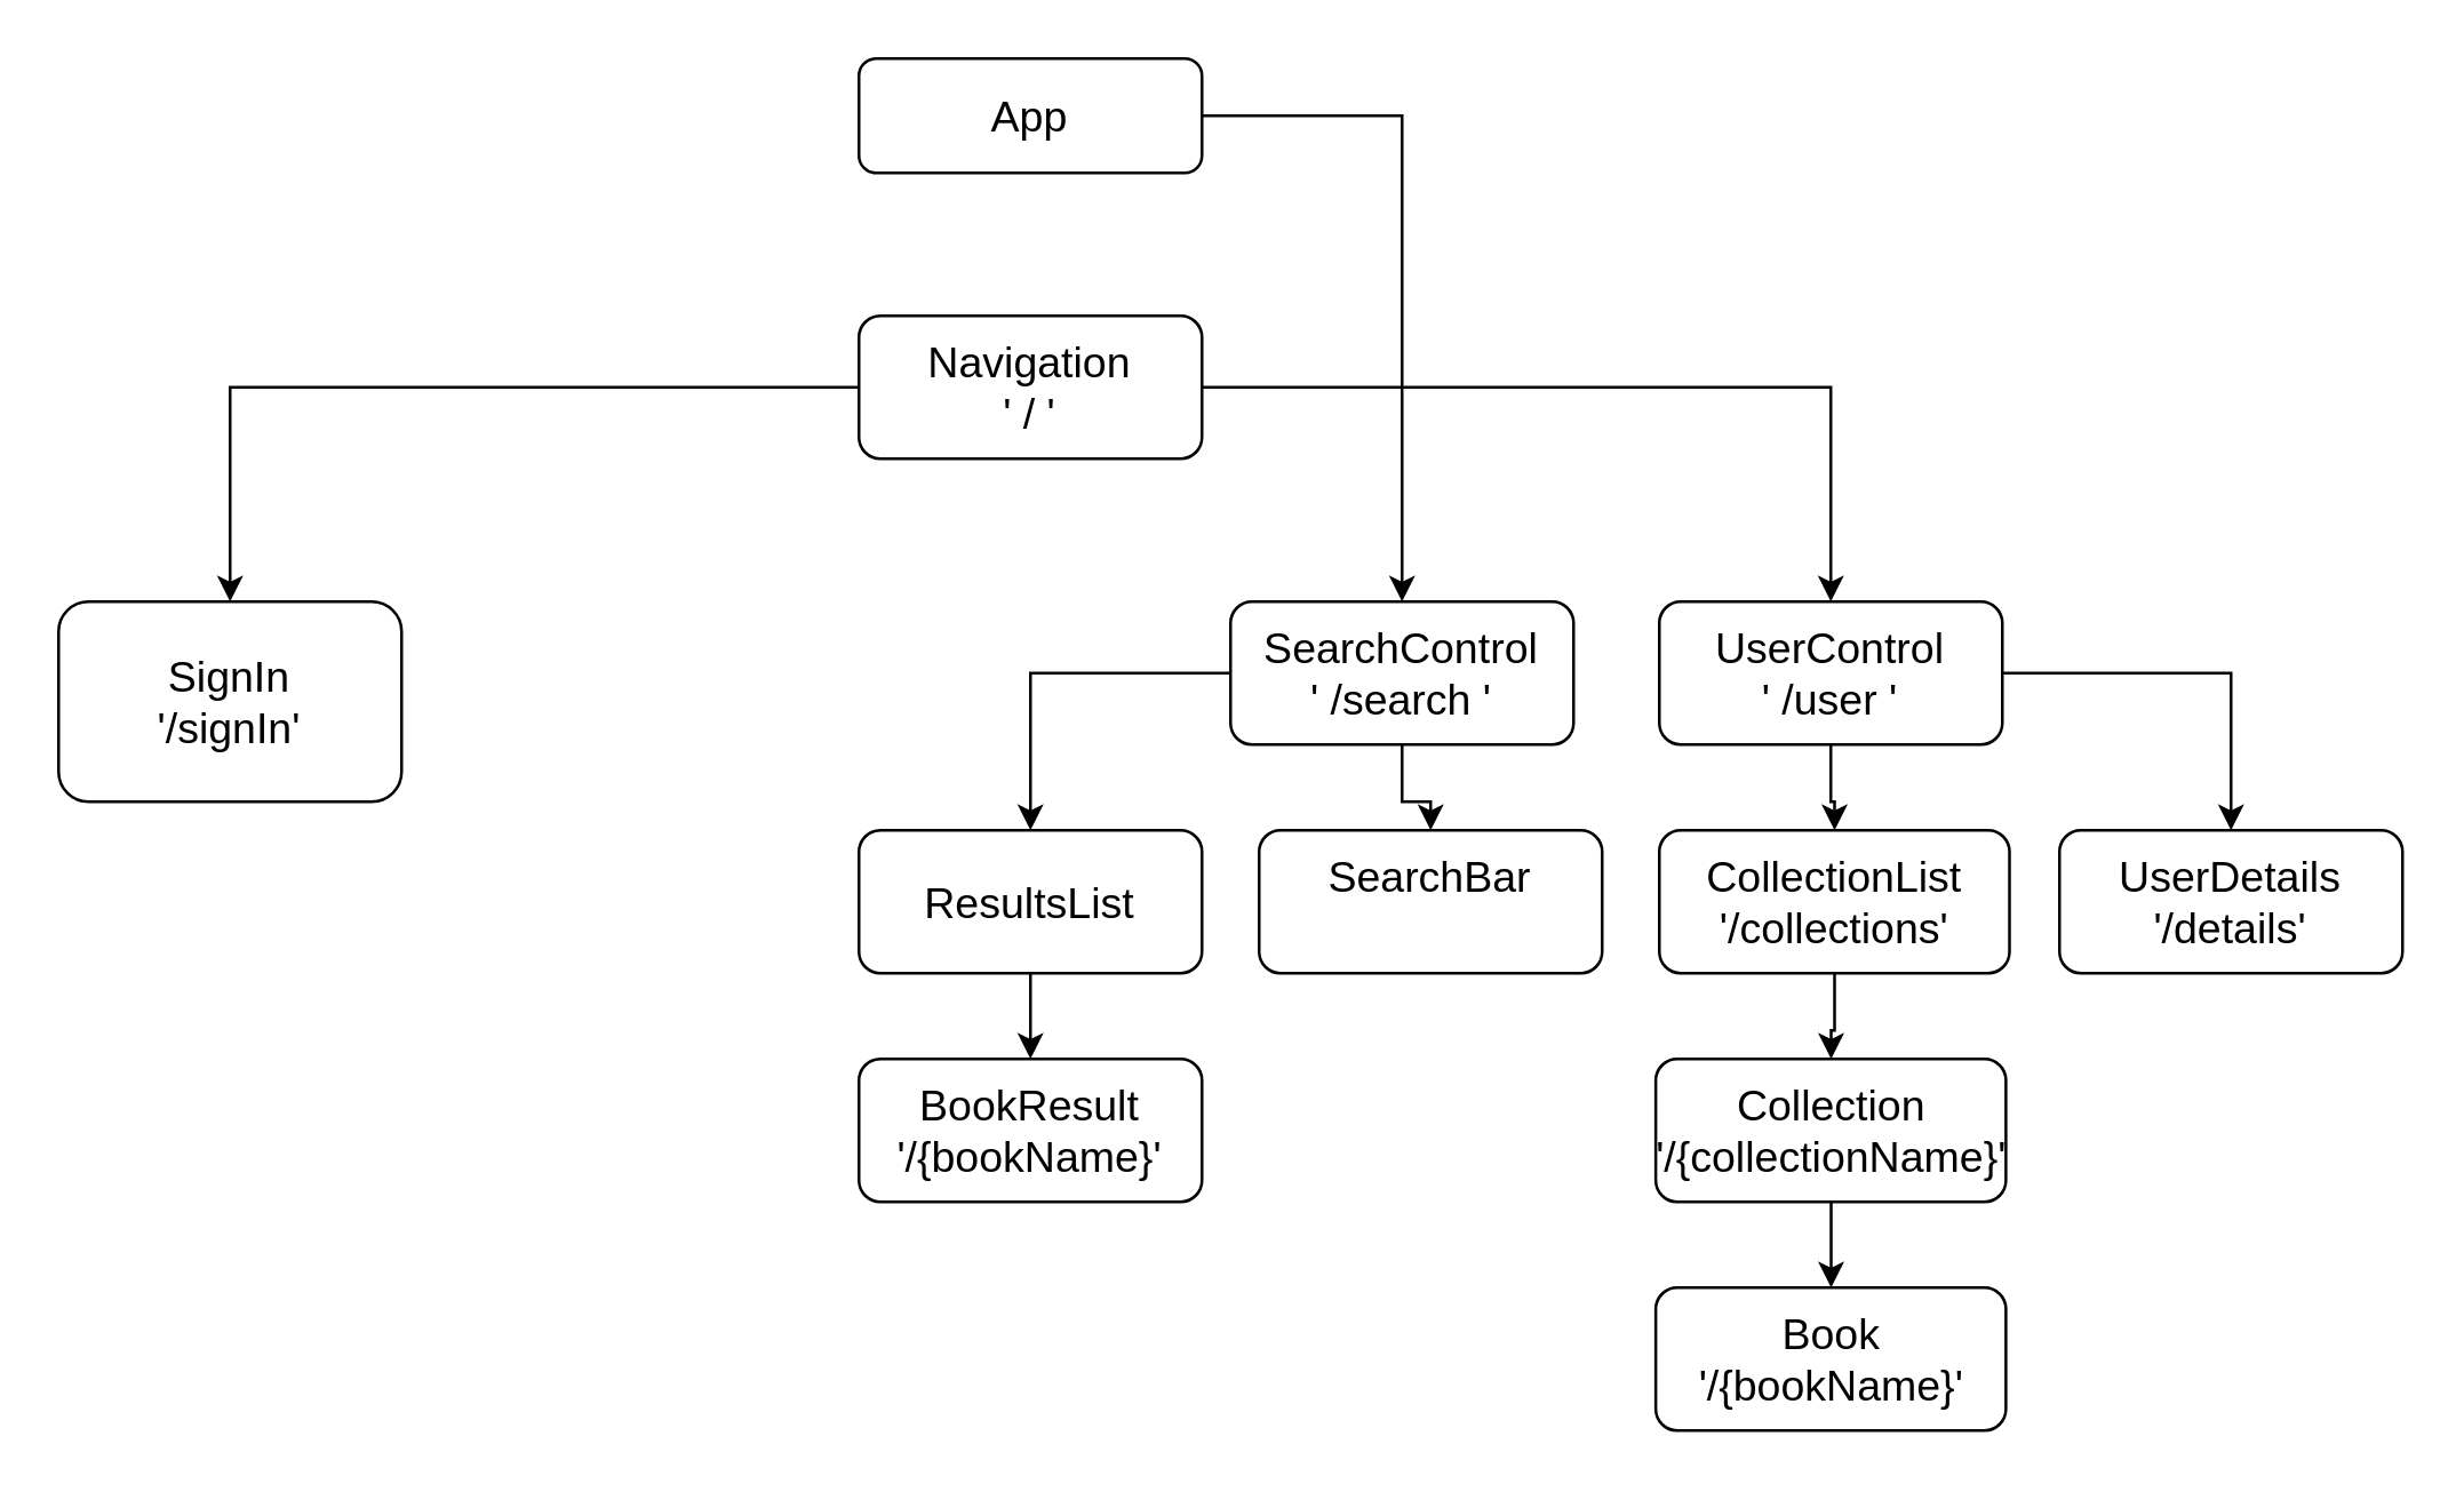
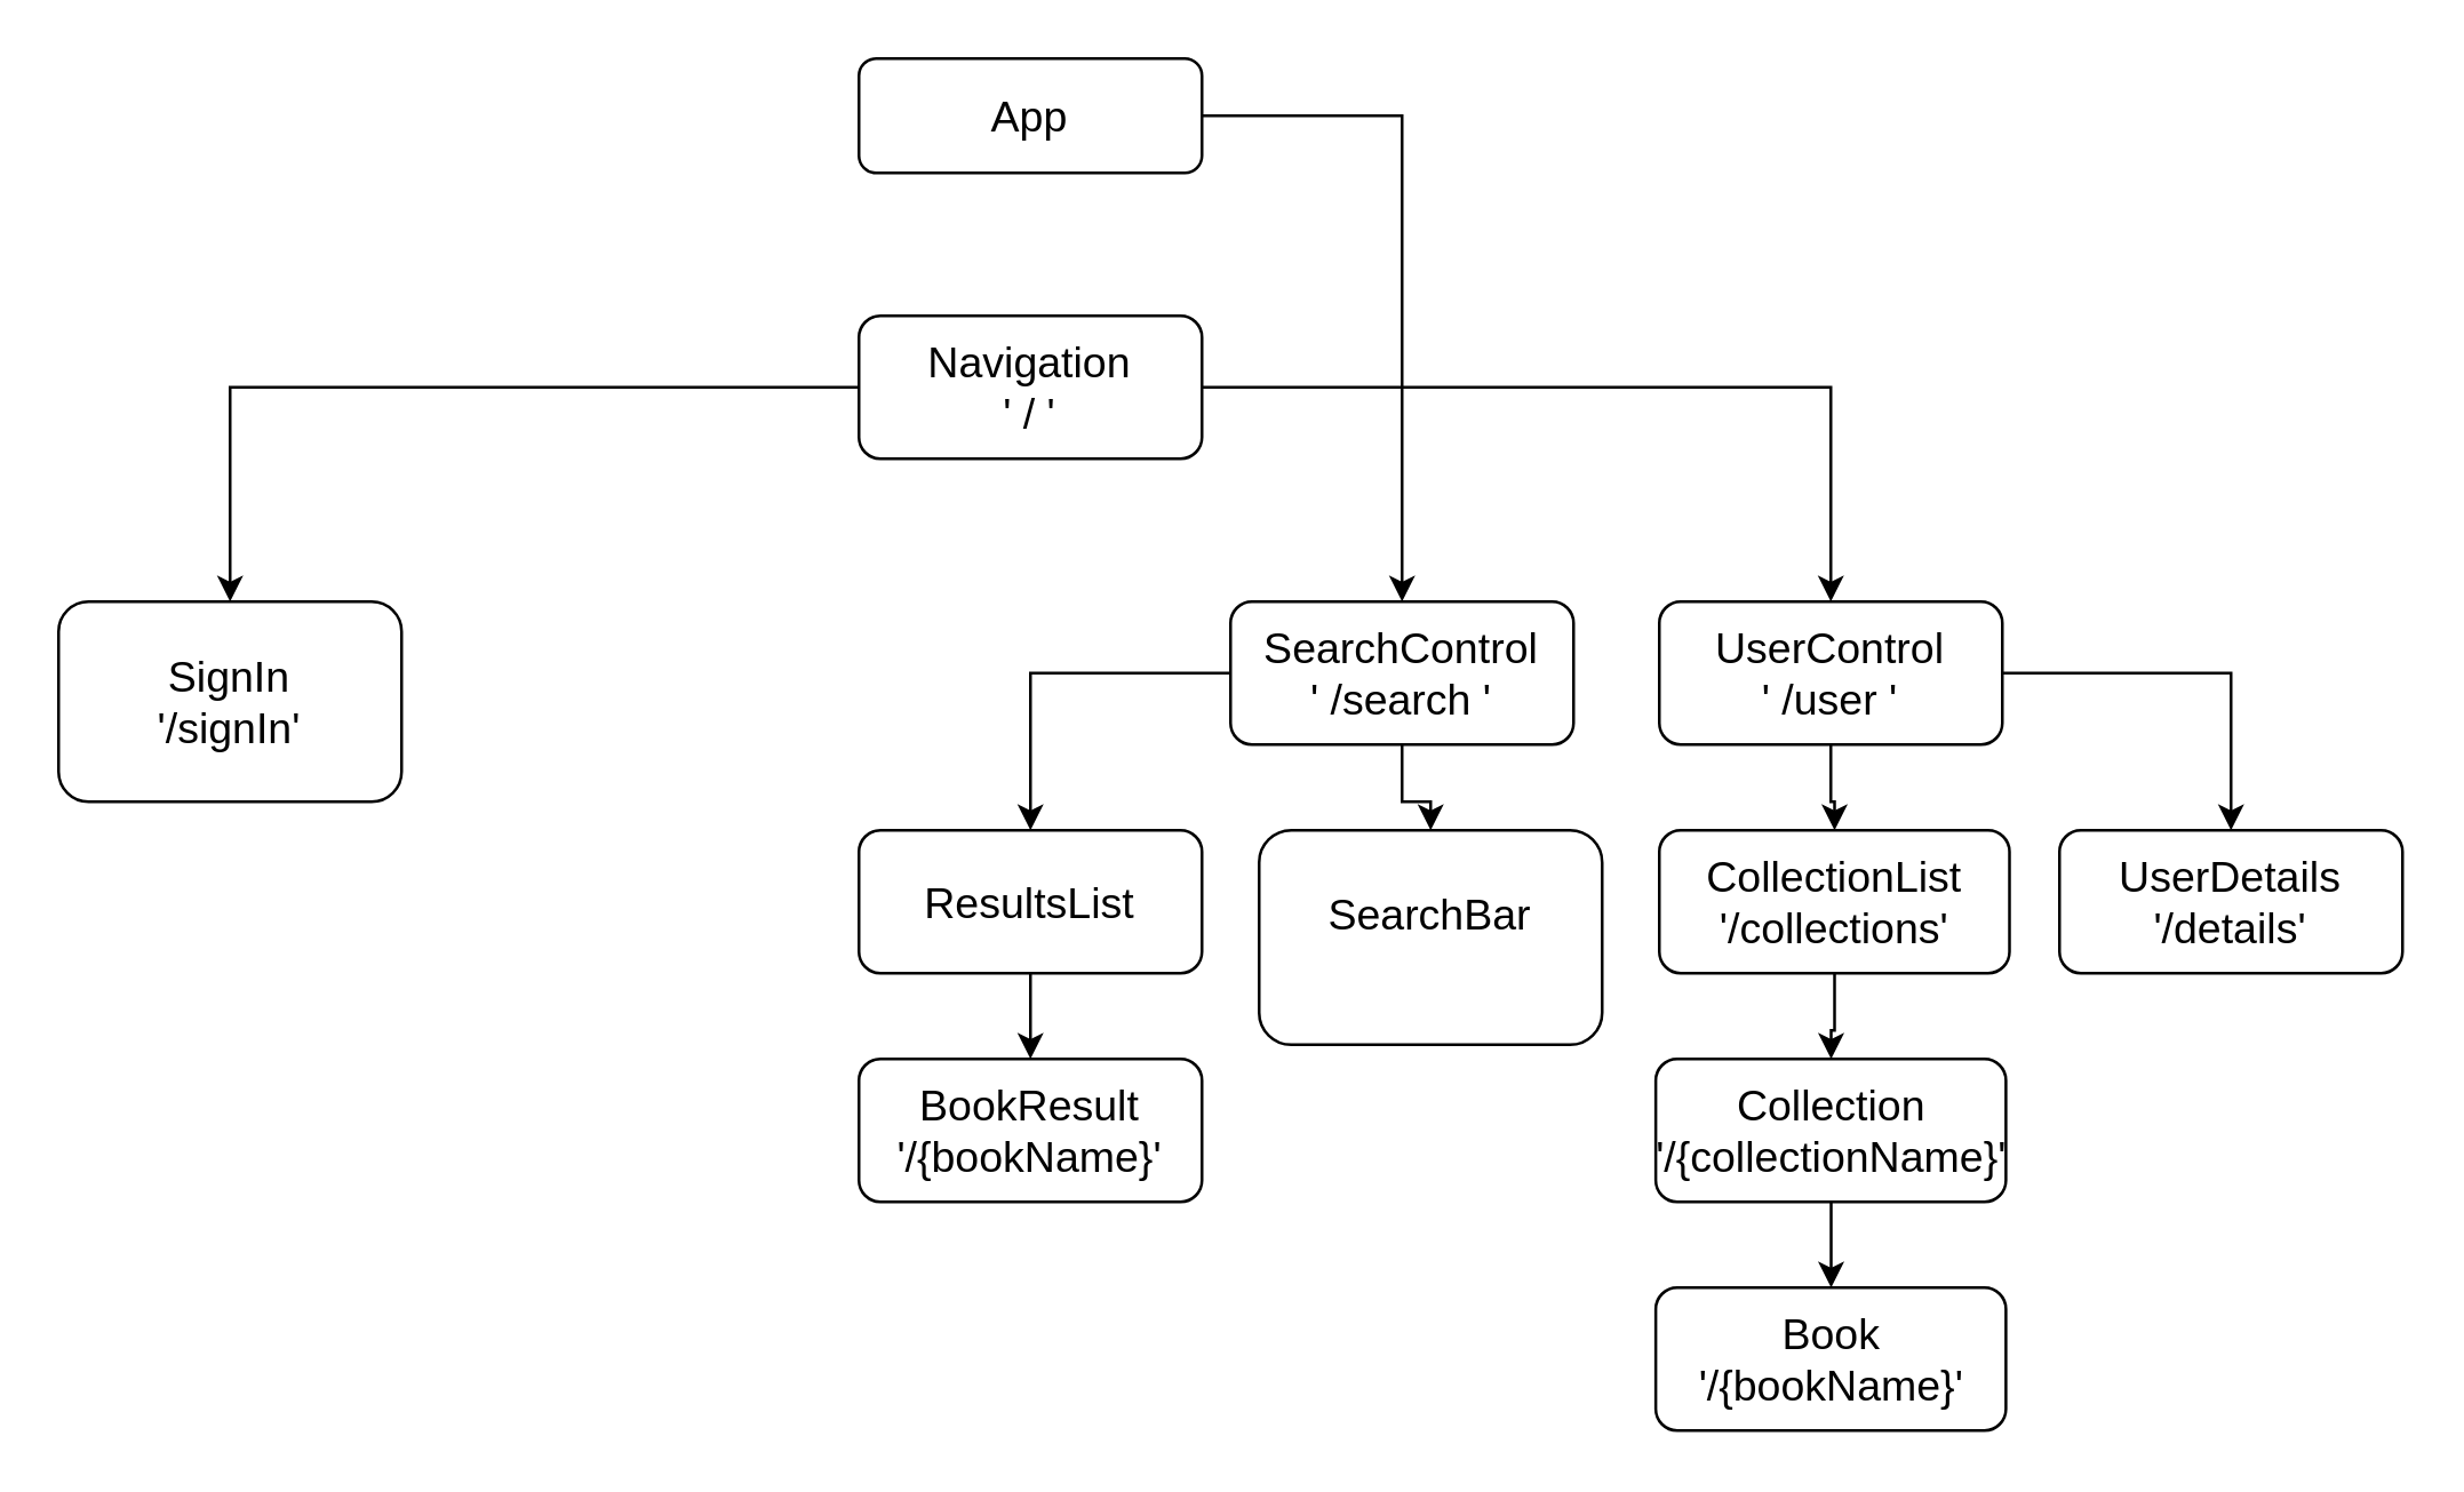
  <mxCell id="0" />
  <mxCell id="1" parent="0" />
  <mxCell id="2" style="edgeStyle=orthogonalEdgeStyle;rounded=0;orthogonalLoop=1;jettySize=auto;html=1;entryX=0.5;entryY=0;entryDx=0;entryDy=0;" edge="1" parent="1" source="4" target="20"><mxGeometry relative="1" as="geometry" /></mxCell>
  <mxCell id="3" style="edgeStyle=orthogonalEdgeStyle;rounded=0;orthogonalLoop=1;jettySize=auto;html=1;" edge="1" parent="1" source="4" target="22"><mxGeometry relative="1" as="geometry" /></mxCell>
  <mxCell id="4" value="&lt;div&gt;SearchControl&lt;/div&gt;&lt;div&gt;' /search '&lt;br&gt;&lt;/div&gt;" style="rounded=1;whiteSpace=wrap;html=1;fontSize=15;" parent="1" vertex="1"><mxGeometry x="430" y="210" width="120" height="50" as="geometry" /></mxCell>
  <mxCell id="5" value="" style="edgeStyle=orthogonalEdgeStyle;rounded=0;orthogonalLoop=1;jettySize=auto;html=1;fontSize=15;" parent="1" source="6" target="4" edge="1"><mxGeometry relative="1" as="geometry" /></mxCell>
  <mxCell id="6" value="App" style="rounded=1;whiteSpace=wrap;html=1;fontSize=15;" parent="1" vertex="1"><mxGeometry x="300" y="20" width="120" height="40" as="geometry" /></mxCell>
  <mxCell id="7" value="&lt;div&gt;SignIn&lt;br&gt;&lt;/div&gt;&lt;div&gt;'/signIn'&lt;br&gt;&lt;/div&gt;" style="rounded=1;whiteSpace=wrap;html=1;fontSize=15;" vertex="1" parent="1"><mxGeometry x="20" y="210" width="120" height="70" as="geometry" /></mxCell>
  <mxCell id="8" style="edgeStyle=orthogonalEdgeStyle;rounded=0;orthogonalLoop=1;jettySize=auto;html=1;" edge="1" parent="1" source="10" target="7"><mxGeometry relative="1" as="geometry" /></mxCell>
  <mxCell id="9" style="edgeStyle=orthogonalEdgeStyle;rounded=0;orthogonalLoop=1;jettySize=auto;html=1;" edge="1" parent="1" source="10" target="13"><mxGeometry relative="1" as="geometry" /></mxCell>
  <mxCell id="10" value="&lt;div&gt;Navigation&lt;/div&gt;&lt;div&gt;' / '&lt;br&gt;&lt;/div&gt;" style="rounded=1;whiteSpace=wrap;html=1;fontSize=15;" vertex="1" parent="1"><mxGeometry x="300" y="110" width="120" height="50" as="geometry" /></mxCell>
  <mxCell id="11" style="edgeStyle=orthogonalEdgeStyle;rounded=0;orthogonalLoop=1;jettySize=auto;html=1;" edge="1" parent="1" source="13" target="15"><mxGeometry relative="1" as="geometry" /></mxCell>
  <mxCell id="12" style="edgeStyle=orthogonalEdgeStyle;rounded=0;orthogonalLoop=1;jettySize=auto;html=1;" edge="1" parent="1" source="13" target="16"><mxGeometry relative="1" as="geometry" /></mxCell>
  <mxCell id="13" value="&lt;div&gt;UserControl&lt;/div&gt;&lt;div&gt;' /user '&lt;br&gt;&lt;/div&gt;" style="rounded=1;whiteSpace=wrap;html=1;fontSize=15;" vertex="1" parent="1"><mxGeometry x="580" y="210" width="120" height="50" as="geometry" /></mxCell>
  <mxCell id="14" style="edgeStyle=orthogonalEdgeStyle;rounded=0;orthogonalLoop=1;jettySize=auto;html=1;" edge="1" parent="1" source="15" target="18"><mxGeometry relative="1" as="geometry" /></mxCell>
  <mxCell id="15" value="&lt;div&gt;CollectionList&lt;br&gt;&lt;/div&gt;&lt;div&gt;'/collections'&lt;br&gt;&lt;/div&gt;" style="rounded=1;whiteSpace=wrap;html=1;fontSize=15;" vertex="1" parent="1"><mxGeometry x="580" y="290" width="122.5" height="50" as="geometry" /></mxCell>
  <mxCell id="16" value="&lt;div&gt;UserDetails&lt;br&gt;&lt;/div&gt;&lt;div&gt;'/details'&lt;br&gt;&lt;/div&gt;" style="rounded=1;whiteSpace=wrap;html=1;fontSize=15;" vertex="1" parent="1"><mxGeometry x="720" y="290" width="120" height="50" as="geometry" /></mxCell>
  <mxCell id="17" style="edgeStyle=orthogonalEdgeStyle;rounded=0;orthogonalLoop=1;jettySize=auto;html=1;" edge="1" parent="1" source="18" target="19"><mxGeometry relative="1" as="geometry" /></mxCell>
  <mxCell id="18" value="&lt;div&gt;Collection&lt;br&gt;&lt;/div&gt;&lt;div&gt;'/{collectionName}'&lt;br&gt;&lt;/div&gt;" style="rounded=1;whiteSpace=wrap;html=1;fontSize=15;" vertex="1" parent="1"><mxGeometry x="578.75" y="370" width="122.5" height="50" as="geometry" /></mxCell>
  <mxCell id="19" value="&lt;div&gt;Book&lt;br&gt;&lt;/div&gt;&lt;div&gt;'/{bookName}'&lt;br&gt;&lt;/div&gt;" style="rounded=1;whiteSpace=wrap;html=1;fontSize=15;" vertex="1" parent="1"><mxGeometry x="578.75" y="450" width="122.5" height="50" as="geometry" /></mxCell>
- <mxCell id="20" value="&lt;div&gt;SearchBar&lt;/div&gt;&lt;div&gt;&lt;br&gt;&lt;/div&gt;" style="rounded=1;whiteSpace=wrap;html=1;fontSize=15;" vertex="1" parent="1"><mxGeometry x="440" y="290" width="120" height="50" as="geometry" /></mxCell>
+ <mxCell id="20" value="&lt;div&gt;SearchBar&lt;/div&gt;&lt;div&gt;&lt;br&gt;&lt;/div&gt;" style="rounded=1;whiteSpace=wrap;html=1;fontSize=15;" vertex="1" parent="1"><mxGeometry x="440" y="290" width="120" height="75" as="geometry" /></mxCell>
  <mxCell id="21" style="edgeStyle=orthogonalEdgeStyle;rounded=0;orthogonalLoop=1;jettySize=auto;html=1;" edge="1" parent="1" source="22" target="23"><mxGeometry relative="1" as="geometry" /></mxCell>
  <mxCell id="22" value="ResultsList" style="rounded=1;whiteSpace=wrap;html=1;fontSize=15;" vertex="1" parent="1"><mxGeometry x="300" y="290" width="120" height="50" as="geometry" /></mxCell>
  <mxCell id="23" value="&lt;div&gt;BookResult&lt;/div&gt;&lt;div&gt;'/{bookName}'&lt;br&gt;&lt;/div&gt;" style="rounded=1;whiteSpace=wrap;html=1;fontSize=15;" vertex="1" parent="1"><mxGeometry x="300" y="370" width="120" height="50" as="geometry" /></mxCell>
